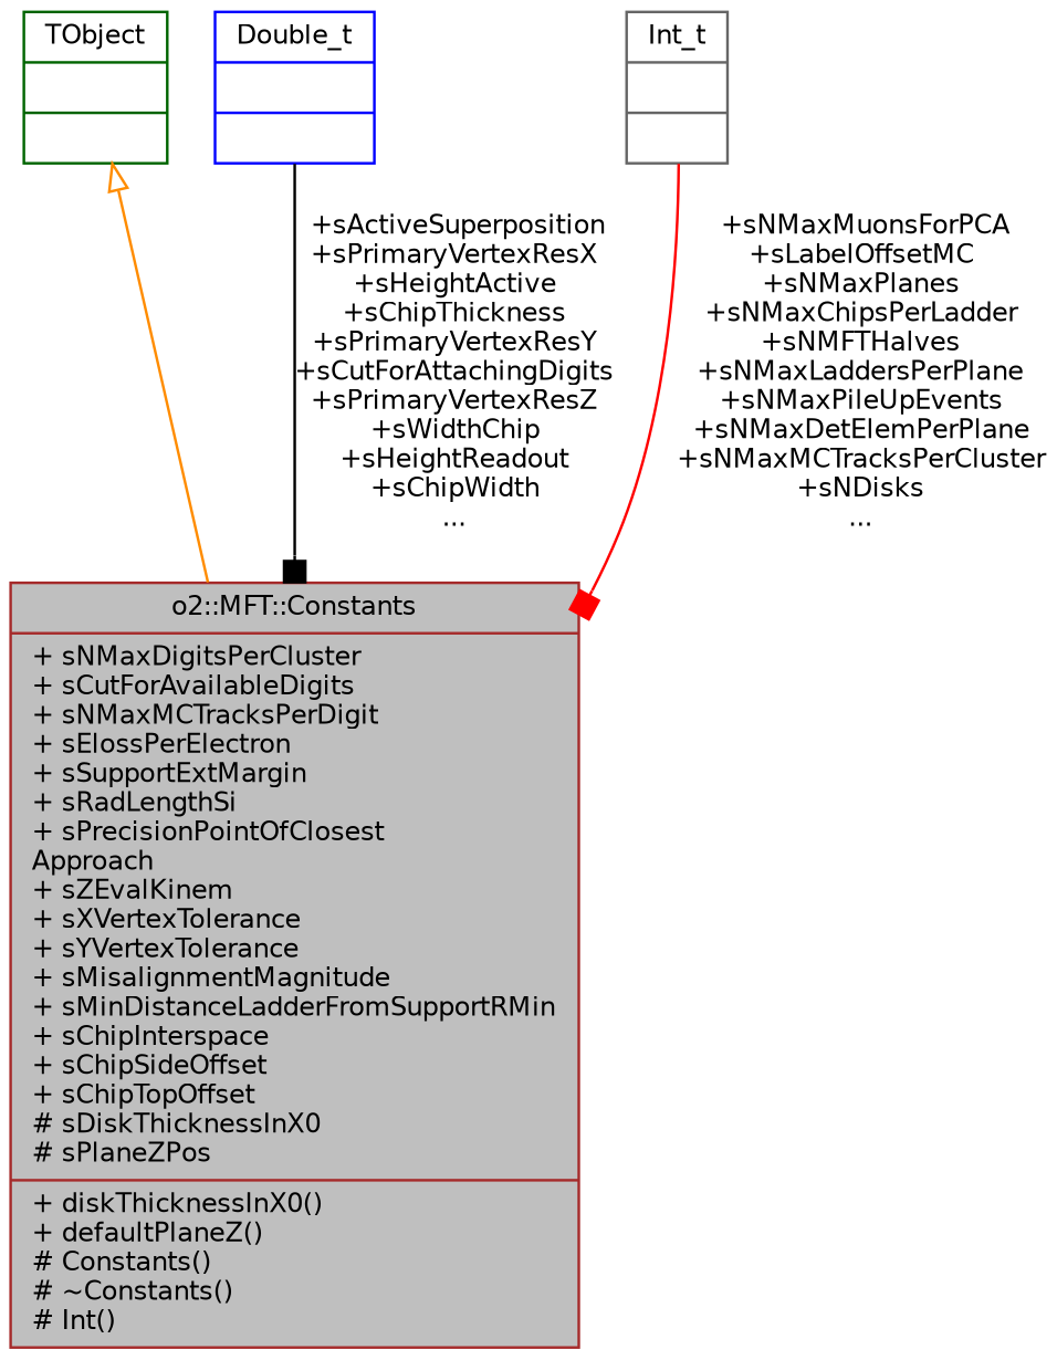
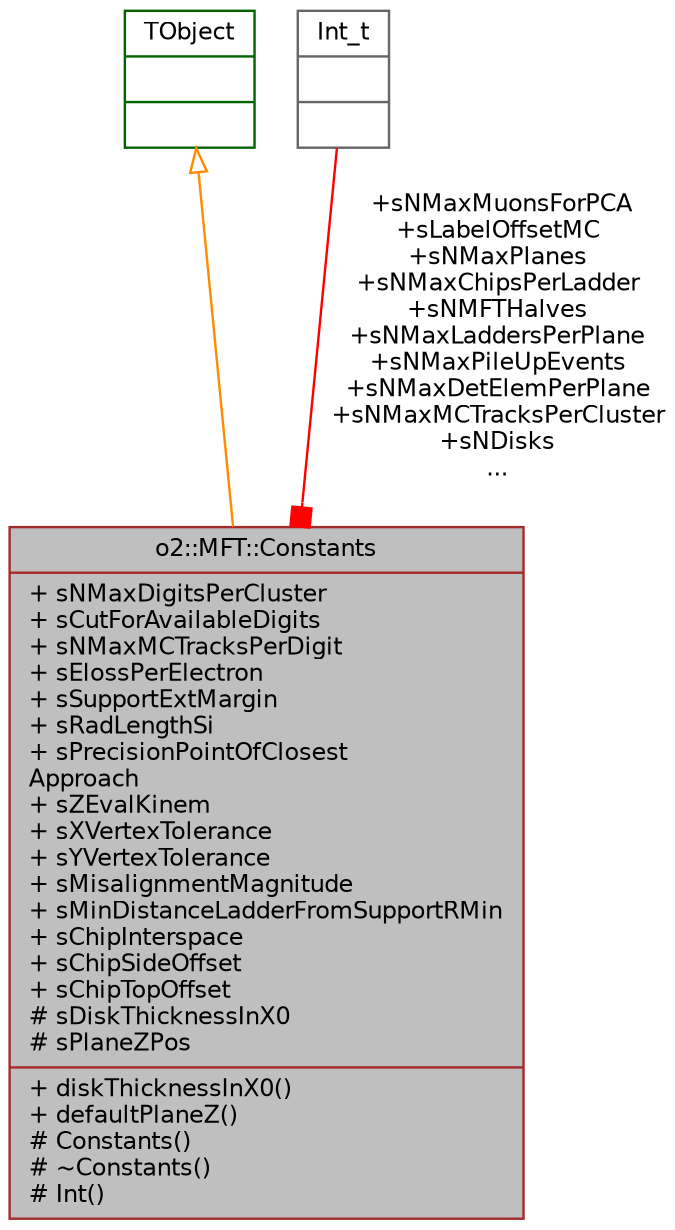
  digraph {
    node [fontname=Helvetica fontsize=10 shape=record]
    edge [fontname=Helvetica fontsize=10 labelfontname=Helvetica labelfontsize=10 style=solid arrowhead=box]
    n1 [color=brown fillcolor=grey75 fontcolor=black height=0.2 label="{o2::MFT::Constants\n|+ sNMaxDigitsPerCluster\l+ sCutForAvailableDigits\l+ sNMaxMCTracksPerDigit\l+ sElossPerElectron\l+ sSupportExtMargin\l+ sRadLengthSi\l+ sPrecisionPointOfClosest\lApproach\l+ sZEvalKinem\l+ sXVertexTolerance\l+ sYVertexTolerance\l+ sMisalignmentMagnitude\l+ sMinDistanceLadderFromSupportRMin\l+ sChipInterspace\l+ sChipSideOffset\l+ sChipTopOffset\l# sDiskThicknessInX0\l# sPlaneZPos\l|+ diskThicknessInX0()\l+ defaultPlaneZ()\l# Constants()\l# ~Constants()\l# Int()\l}" style=filled width=0.4]
    n2 [color=darkgreen height=0.2 label="{TObject\n||}" width=0.4]
-   n3 [color=blue height=0.2 label="{Double_t\n||}" width=0.4]
    n4 [color=gray40 height=0.2 label="{Int_t\n||}" width=0.4]
    n2 -> n1 [arrowtail=onormal color=darkorange dir=back arrowhead=""]
-   n3 -> n1 [color=black label=" +sActiveSuperposition\n+sPrimaryVertexResX\n+sHeightActive\n+sChipThickness\n+sPrimaryVertexResY\n+sCutForAttachingDigits\n+sPrimaryVertexResZ\n+sWidthChip\n+sHeightReadout\n+sChipWidth\n..."]
    n4 -> n1 [color=red label=" +sNMaxMuonsForPCA\n+sLabelOffsetMC\n+sNMaxPlanes\n+sNMaxChipsPerLadder\n+sNMFTHalves\n+sNMaxLaddersPerPlane\n+sNMaxPileUpEvents\n+sNMaxDetElemPerPlane\n+sNMaxMCTracksPerCluster\n+sNDisks\n..."]
  }
